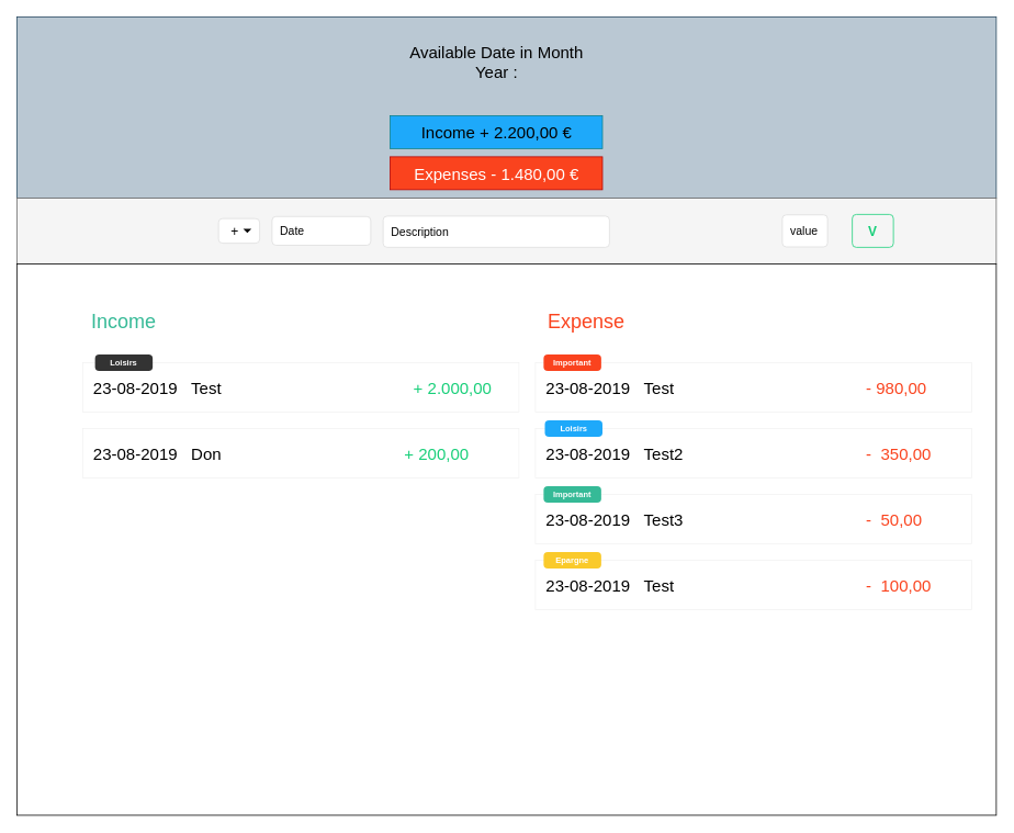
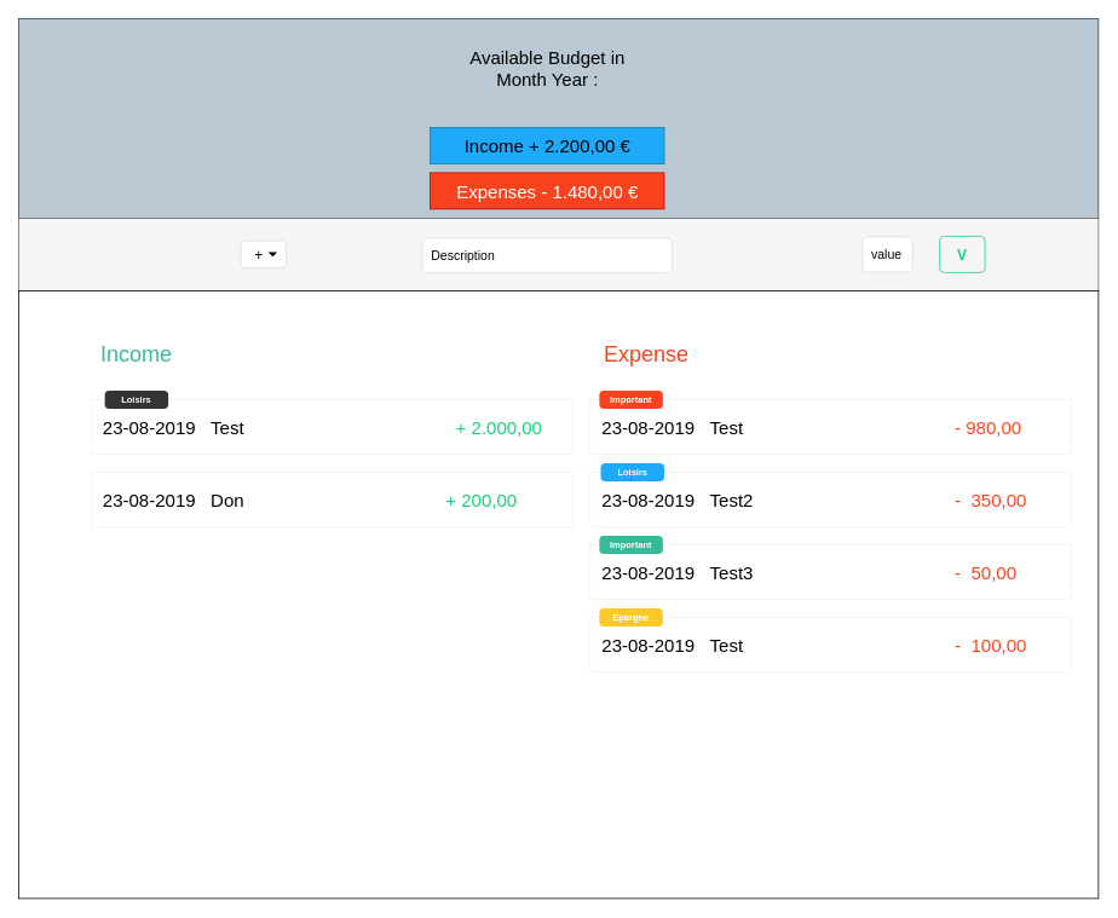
  <mxCell id="0" style=";html=1;" />
  <mxCell id="1" style=";html=1;" parent="0" />
  <mxCell id="2" value="" style="rounded=0;whiteSpace=wrap;html=1;fillColor=#bac8d3;strokeColor=#23445d;" vertex="1" parent="1"><mxGeometry x="20" y="20" width="1190" height="220" as="geometry" /></mxCell>
  <mxCell id="3" value="" style="rounded=0;whiteSpace=wrap;html=1;fillColor=#f5f5f5;strokeColor=#666666;fontColor=#333333;" vertex="1" parent="1"><mxGeometry x="20" y="240" width="1190" height="80" as="geometry" /></mxCell>
  <mxCell id="4" value="" style="rounded=0;whiteSpace=wrap;html=1;fillColor=#ffffff;" vertex="1" parent="1"><mxGeometry x="20" y="320" width="1190" height="670" as="geometry" /></mxCell>
  <mxCell id="5" value="+" style="html=1;shadow=0;dashed=0;shape=mxgraph.bootstrap.rrect;rSize=5;strokeColor=#dddddd;spacingRight=10;fontSize=16;whiteSpace=wrap;fillColor=#ffffff;align=center;" vertex="1" parent="1"><mxGeometry x="265" y="265" width="50" height="30" as="geometry" /></mxCell>
  <mxCell id="6" value="" style="shape=triangle;direction=south;fillColor=#000000;strokeColor=none;perimeter=none;" vertex="1" parent="5"><mxGeometry x="1" y="0.5" width="10" height="5" relative="1" as="geometry"><mxPoint x="-20" y="-2.5" as="offset" /></mxGeometry></mxCell>
  <mxCell id="7" value="value&lt;br&gt;" style="html=1;shadow=0;dashed=0;shape=mxgraph.bootstrap.rrect;rSize=5;fillColor=#ffffff;strokeColor=#dddddd;fontSize=14;align=left;spacingLeft=8;whiteSpace=wrap;" vertex="1" parent="1"><mxGeometry x="950" y="260.5" width="55" height="39" as="geometry" /></mxCell>
  <mxCell id="8" value="Description" style="html=1;shadow=0;dashed=0;shape=mxgraph.bootstrap.rrect;rSize=5;fillColor=#ffffff;strokeColor=#dddddd;fontSize=14;align=left;spacingLeft=8;whiteSpace=wrap;" vertex="1" parent="1"><mxGeometry x="465" y="262" width="275" height="38" as="geometry" /></mxCell>
- <mxCell id="9" value="Date" style="html=1;shadow=0;dashed=0;shape=mxgraph.bootstrap.rrect;rSize=5;fillColor=#ffffff;strokeColor=#dddddd;fontSize=14;align=left;spacingLeft=8;whiteSpace=wrap;" vertex="1" parent="1"><mxGeometry x="330" y="262.5" width="120" height="35" as="geometry" /></mxCell>
  <mxCell id="10" value="Income + 2.200,00 €" style="rounded=0;whiteSpace=wrap;html=1;fillColor=#1ea9fa;strokeColor=#0e8088;fontSize=20;" vertex="1" parent="1"><mxGeometry x="473.5" y="140" width="258" height="40" as="geometry" /></mxCell>
  <mxCell id="11" value="Expenses - 1.480,00 €" style="rounded=0;whiteSpace=wrap;html=1;fillColor=#FA431E;strokeColor=#B20000;fontColor=#ffffff;fontSize=20;" vertex="1" parent="1"><mxGeometry x="473.5" y="190" width="258" height="40" as="geometry" /></mxCell>
- <mxCell id="12" value="Available Date in Month Year :" style="text;html=1;strokeColor=none;fillColor=none;align=center;verticalAlign=middle;whiteSpace=wrap;rounded=0;fontSize=20;" vertex="1" parent="1"><mxGeometry x="487.5" y="60" width="230" height="30" as="geometry" /></mxCell>
+ <mxCell id="12" value="Available Budget in Month Year :" style="text;html=1;strokeColor=none;fillColor=none;align=center;verticalAlign=middle;whiteSpace=wrap;rounded=0;fontSize=20;" vertex="1" parent="1"><mxGeometry x="487.5" y="60" width="230" height="30" as="geometry" /></mxCell>
  <mxCell id="13" value="Income" style="text;html=1;strokeColor=none;fillColor=none;align=center;verticalAlign=middle;whiteSpace=wrap;rounded=0;fontSize=24;fontColor=#36BA97;" vertex="1" parent="1"><mxGeometry x="130" y="380" width="40" height="20" as="geometry" /></mxCell>
  <mxCell id="14" value="Expense" style="text;html=1;strokeColor=none;fillColor=none;align=center;verticalAlign=middle;whiteSpace=wrap;rounded=0;fontSize=24;fontColor=#FA431E;fontStyle=0" vertex="1" parent="1"><mxGeometry x="691.5" y="380" width="40" height="20" as="geometry" /></mxCell>
  <mxCell id="15" value="&amp;nbsp; 23-08-2019&amp;nbsp; &amp;nbsp;Test&amp;nbsp; &amp;nbsp; &amp;nbsp; &amp;nbsp; &amp;nbsp; &amp;nbsp; &amp;nbsp; &amp;nbsp; &amp;nbsp; &amp;nbsp; &amp;nbsp; &amp;nbsp; &amp;nbsp; &amp;nbsp; &amp;nbsp; &amp;nbsp; &amp;nbsp; &amp;nbsp; &amp;nbsp; &amp;nbsp; &amp;nbsp;&lt;font color=&quot;#17cf79&quot;&gt; + 2.000,00&lt;/font&gt;" style="rounded=0;whiteSpace=wrap;html=1;fillColor=none;fontSize=20;fontColor=none;align=left;comic=0;glass=0;strokeColor=#F2F2F2;" vertex="1" parent="1"><mxGeometry x="100" y="440" width="530" height="60" as="geometry" /></mxCell>
  <mxCell id="16" value="&amp;nbsp; 23-08-2019&amp;nbsp; &amp;nbsp;Test&amp;nbsp; &amp;nbsp; &amp;nbsp; &amp;nbsp; &amp;nbsp; &amp;nbsp; &amp;nbsp; &amp;nbsp; &amp;nbsp; &amp;nbsp; &amp;nbsp; &amp;nbsp; &amp;nbsp; &amp;nbsp; &amp;nbsp; &amp;nbsp; &amp;nbsp; &amp;nbsp; &amp;nbsp; &amp;nbsp; &amp;nbsp; &lt;font color=&quot;#fa431e&quot;&gt;- 980,00&lt;/font&gt;" style="rounded=0;whiteSpace=wrap;html=1;fillColor=none;fontSize=20;fontColor=none;align=left;comic=0;glass=0;strokeColor=#F2F2F2;" vertex="1" parent="1"><mxGeometry x="650" y="440" width="530" height="60" as="geometry" /></mxCell>
  <mxCell id="17" value="V" style="html=1;shadow=0;dashed=0;shape=mxgraph.bootstrap.rrect;rSize=5;fillColor=none;align=center;strokeColor=#17CF79;fontColor=#17CF79;fontSize=16;whiteSpace=wrap;glass=0;comic=0;border-radius=50%;fontStyle=1" vertex="1" parent="1"><mxGeometry x="1035" y="260" width="50" height="40" as="geometry" /></mxCell>
  <mxCell id="18" value="&amp;nbsp; 23-08-2019&amp;nbsp; &amp;nbsp;Test2&amp;nbsp; &amp;nbsp; &amp;nbsp; &amp;nbsp; &amp;nbsp; &amp;nbsp; &amp;nbsp; &amp;nbsp; &amp;nbsp; &amp;nbsp; &amp;nbsp; &amp;nbsp; &amp;nbsp; &amp;nbsp; &amp;nbsp; &amp;nbsp; &amp;nbsp; &amp;nbsp; &amp;nbsp; &amp;nbsp; &lt;font color=&quot;#fa431e&quot;&gt;-&amp;nbsp; 350,00&lt;/font&gt;" style="rounded=0;whiteSpace=wrap;html=1;fillColor=none;fontSize=20;fontColor=none;align=left;comic=0;glass=0;strokeColor=#F2F2F2;" vertex="1" parent="1"><mxGeometry x="650" y="520" width="530" height="60" as="geometry" /></mxCell>
  <mxCell id="19" value="&amp;nbsp; 23-08-2019&amp;nbsp; &amp;nbsp;Don&amp;nbsp; &amp;nbsp; &amp;nbsp; &amp;nbsp; &amp;nbsp; &amp;nbsp; &amp;nbsp; &amp;nbsp; &amp;nbsp; &amp;nbsp; &amp;nbsp; &amp;nbsp; &amp;nbsp; &amp;nbsp; &amp;nbsp; &amp;nbsp; &amp;nbsp; &amp;nbsp; &amp;nbsp; &amp;nbsp; &lt;font color=&quot;#17cf79&quot;&gt;+ 200,00&lt;/font&gt;" style="rounded=0;whiteSpace=wrap;html=1;fillColor=none;fontSize=20;fontColor=none;align=left;comic=0;glass=0;strokeColor=#F2F2F2;" vertex="1" parent="1"><mxGeometry x="100" y="520" width="530" height="60" as="geometry" /></mxCell>
  <mxCell id="20" value="&amp;nbsp; 23-08-2019&amp;nbsp; &amp;nbsp;Test3&amp;nbsp; &amp;nbsp; &amp;nbsp; &amp;nbsp; &amp;nbsp; &amp;nbsp; &amp;nbsp; &amp;nbsp; &amp;nbsp; &amp;nbsp; &amp;nbsp; &amp;nbsp; &amp;nbsp; &amp;nbsp; &amp;nbsp; &amp;nbsp; &amp;nbsp; &amp;nbsp; &amp;nbsp; &amp;nbsp; &lt;font color=&quot;#fa431e&quot;&gt;-&amp;nbsp; 50,00&lt;/font&gt;" style="rounded=0;whiteSpace=wrap;html=1;fillColor=none;fontSize=20;fontColor=none;align=left;comic=0;glass=0;strokeColor=#F2F2F2;" vertex="1" parent="1"><mxGeometry x="650" y="600" width="530" height="60" as="geometry" /></mxCell>
  <mxCell id="21" value="&amp;nbsp; 23-08-2019&amp;nbsp; &amp;nbsp;Test&amp;nbsp; &amp;nbsp; &amp;nbsp; &amp;nbsp; &amp;nbsp; &amp;nbsp; &amp;nbsp; &amp;nbsp; &amp;nbsp; &amp;nbsp; &amp;nbsp; &amp;nbsp; &amp;nbsp; &amp;nbsp; &amp;nbsp; &amp;nbsp; &amp;nbsp; &amp;nbsp; &amp;nbsp; &amp;nbsp; &amp;nbsp; &lt;font color=&quot;#fa431e&quot;&gt;-&amp;nbsp; 100,00&lt;/font&gt;" style="rounded=0;whiteSpace=wrap;html=1;fillColor=none;fontSize=20;fontColor=none;align=left;comic=0;glass=0;strokeColor=#F2F2F2;" vertex="1" parent="1"><mxGeometry x="650" y="680" width="530" height="60" as="geometry" /></mxCell>
  <mxCell id="22" value="Important" style="html=1;shadow=0;dashed=0;shape=mxgraph.bootstrap.rrect;align=center;rSize=5;strokeColor=none;fillColor=#FA431E;fontColor=#ffffff;fontStyle=1;whiteSpace=wrap;fontSize=10;glass=0;comic=0;" vertex="1" parent="1"><mxGeometry x="660" y="430" width="70" height="20" as="geometry" /></mxCell>
  <mxCell id="23" value="Loisirs" style="html=1;shadow=0;dashed=0;shape=mxgraph.bootstrap.rrect;align=center;rSize=5;strokeColor=none;fillColor=#1EA9FA;fontColor=#ffffff;fontStyle=1;whiteSpace=wrap;fontSize=10;glass=0;comic=0;" vertex="1" parent="1"><mxGeometry x="661.5" y="510" width="70" height="20" as="geometry" /></mxCell>
  <mxCell id="24" value="Important" style="html=1;shadow=0;dashed=0;shape=mxgraph.bootstrap.rrect;align=center;rSize=5;strokeColor=none;fillColor=#36BA97;fontColor=#ffffff;fontStyle=1;whiteSpace=wrap;fontSize=10;glass=0;comic=0;gradientColor=none;" vertex="1" parent="1"><mxGeometry x="660" y="590" width="70" height="20" as="geometry" /></mxCell>
  <mxCell id="25" value="Epargne" style="html=1;shadow=0;dashed=0;shape=mxgraph.bootstrap.rrect;align=center;rSize=5;strokeColor=none;fillColor=#FACA2B;fontColor=#ffffff;fontStyle=1;whiteSpace=wrap;fontSize=10;glass=0;comic=0;" vertex="1" parent="1"><mxGeometry x="660" y="670" width="70" height="20" as="geometry" /></mxCell>
  <mxCell id="26" value="Loisirs" style="html=1;shadow=0;dashed=0;shape=mxgraph.bootstrap.rrect;align=center;rSize=5;strokeColor=none;fillColor=#333333;fontColor=#ffffff;fontStyle=1;whiteSpace=wrap;fontSize=10;glass=0;comic=0;" vertex="1" parent="1"><mxGeometry x="115" y="430" width="70" height="20" as="geometry" /></mxCell>
